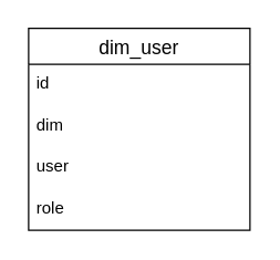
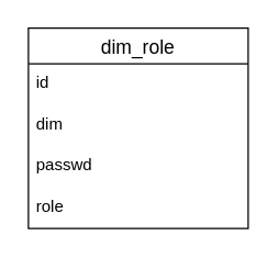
  <mxCell id="0" />
  <mxCell id="1" parent="0" />
- <mxCell id="2" value="dim_user" style="swimlane;fontStyle=0;childLayout=stackLayout;horizontal=1;startSize=26;horizontalStack=0;resizeParent=1;resizeParentMax=0;resizeLast=0;collapsible=1;marginBottom=0;align=center;fontSize=14;" vertex="1" parent="1"><mxGeometry x="20" y="20" width="160" height="146" as="geometry" /></mxCell>
+ <mxCell id="2" value="dim_role" style="swimlane;fontStyle=0;childLayout=stackLayout;horizontal=1;startSize=26;horizontalStack=0;resizeParent=1;resizeParentMax=0;resizeLast=0;collapsible=1;marginBottom=0;align=center;fontSize=14;" vertex="1" parent="1"><mxGeometry x="20" y="20" width="160" height="146" as="geometry" /></mxCell>
  <mxCell id="3" value="id" style="text;strokeColor=none;fillColor=none;spacingLeft=4;spacingRight=4;overflow=hidden;rotatable=0;points=[[0,0.5],[1,0.5]];portConstraint=eastwest;fontSize=12;" vertex="1" parent="2"><mxGeometry y="26" width="160" height="30" as="geometry" /></mxCell>
  <mxCell id="4" value="dim" style="text;strokeColor=none;fillColor=none;spacingLeft=4;spacingRight=4;overflow=hidden;rotatable=0;points=[[0,0.5],[1,0.5]];portConstraint=eastwest;fontSize=12;" vertex="1" parent="2"><mxGeometry y="56" width="160" height="30" as="geometry" /></mxCell>
- <mxCell id="5" value="user" style="text;strokeColor=none;fillColor=none;spacingLeft=4;spacingRight=4;overflow=hidden;rotatable=0;points=[[0,0.5],[1,0.5]];portConstraint=eastwest;fontSize=12;" vertex="1" parent="2"><mxGeometry y="86" width="160" height="30" as="geometry" /></mxCell>
+ <mxCell id="5" value="passwd" style="text;strokeColor=none;fillColor=none;spacingLeft=4;spacingRight=4;overflow=hidden;rotatable=0;points=[[0,0.5],[1,0.5]];portConstraint=eastwest;fontSize=12;" vertex="1" parent="2"><mxGeometry y="86" width="160" height="30" as="geometry" /></mxCell>
  <mxCell id="6" value="role" style="text;strokeColor=none;fillColor=none;spacingLeft=4;spacingRight=4;overflow=hidden;rotatable=0;points=[[0,0.5],[1,0.5]];portConstraint=eastwest;fontSize=12;" vertex="1" parent="2"><mxGeometry y="116" width="160" height="30" as="geometry" /></mxCell>
